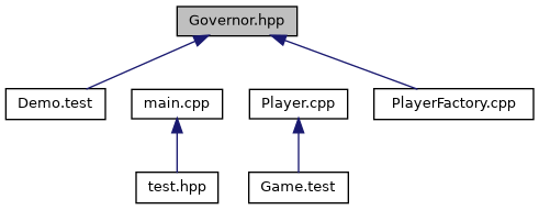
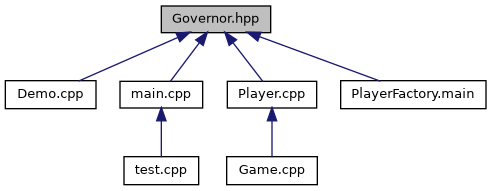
  digraph {
    fontname="DejaVu Sans"
    node [color=black fillcolor=white fontname="DejaVu Sans" fontsize=10 shape=record style=filled]
    edge [color=midnightblue dir=back fontname="DejaVu Sans" fontsize=10 labelfontname=Helvetica labelfontsize=10 style=solid]
    n1 [fillcolor=grey75 fontcolor=black height=0.2 label="Governor.hpp" width=0.4]
-   n2 [height=0.2 label="Demo.test" width=0.4]
+   n2 [height=0.2 label="Demo.cpp" width=0.4]
    n3 [height=0.2 label="main.cpp" width=0.4]
    n4 [height=0.2 label="Player.cpp" width=0.4]
-   n5 [height=0.2 label="PlayerFactory.cpp" width=0.4]
-   n6 [height=0.2 label="Game.test" width=0.4]
-   n7 [height=0.2 label="test.hpp" width=0.4]
+   n5 [height=0.2 label="PlayerFactory.main" width=0.4]
+   n6 [height=0.2 label="Game.cpp" width=0.4]
+   n7 [height=0.2 label="test.cpp" width=0.4]
    n1 -> n2
+   n1 -> n3
+   n1 -> n4
    n1 -> n5
    n3 -> n7
    n4 -> n6
  }
